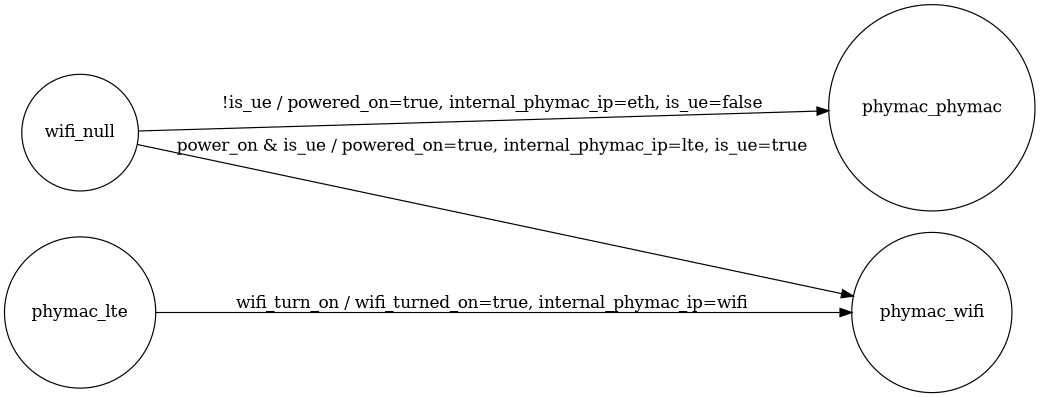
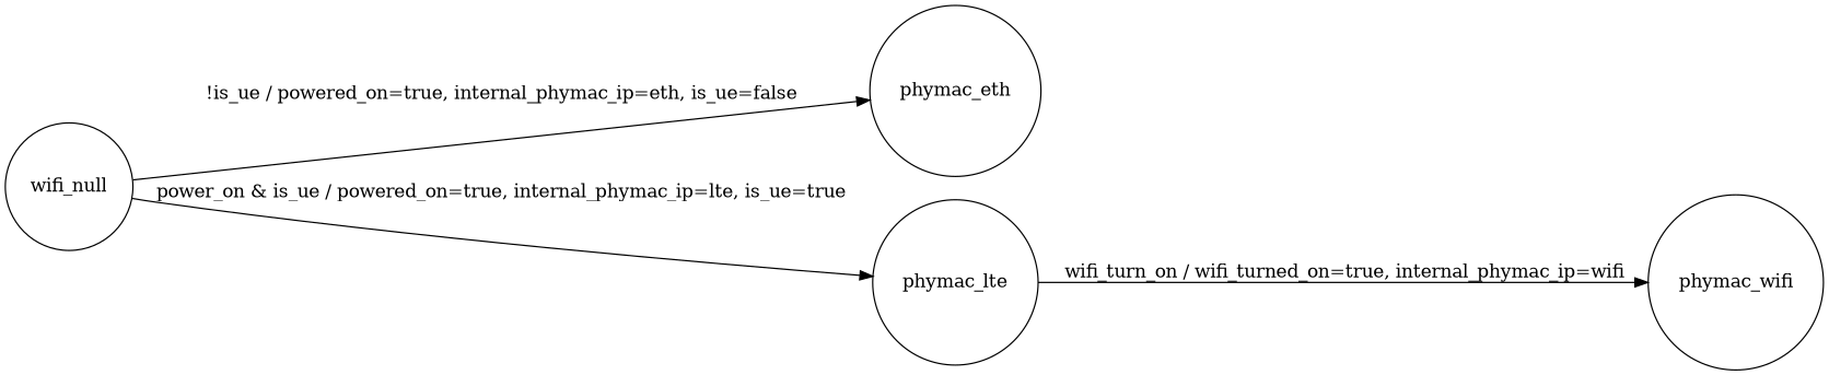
  digraph {
    rankdir=LR
    node [shape=circle]
    n1 [label=wifi_null]
-   n2 [label=phymac_phymac]
+   n2 [label=phymac_eth]
    n3 [label=phymac_lte]
    n4 [label=phymac_wifi]
    n1 -> n2 [label="!is_ue / powered_on=true, internal_phymac_ip=eth, is_ue=false"]
-   n1 -> n4 [label="power_on & is_ue / powered_on=true, internal_phymac_ip=lte, is_ue=true"]
+   n1 -> n3 [label="power_on & is_ue / powered_on=true, internal_phymac_ip=lte, is_ue=true"]
    n3 -> n4 [label="wifi_turn_on / wifi_turned_on=true, internal_phymac_ip=wifi"]
  }
